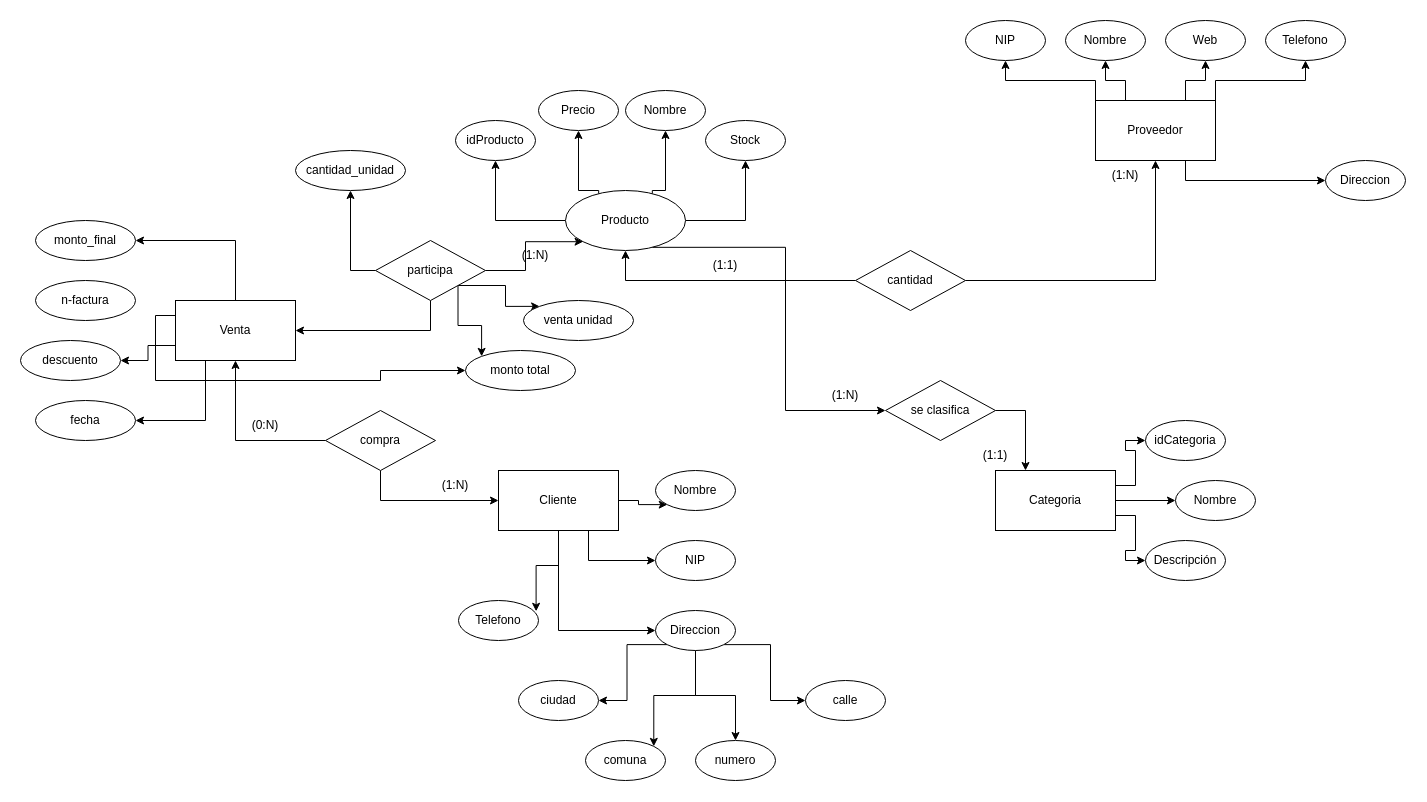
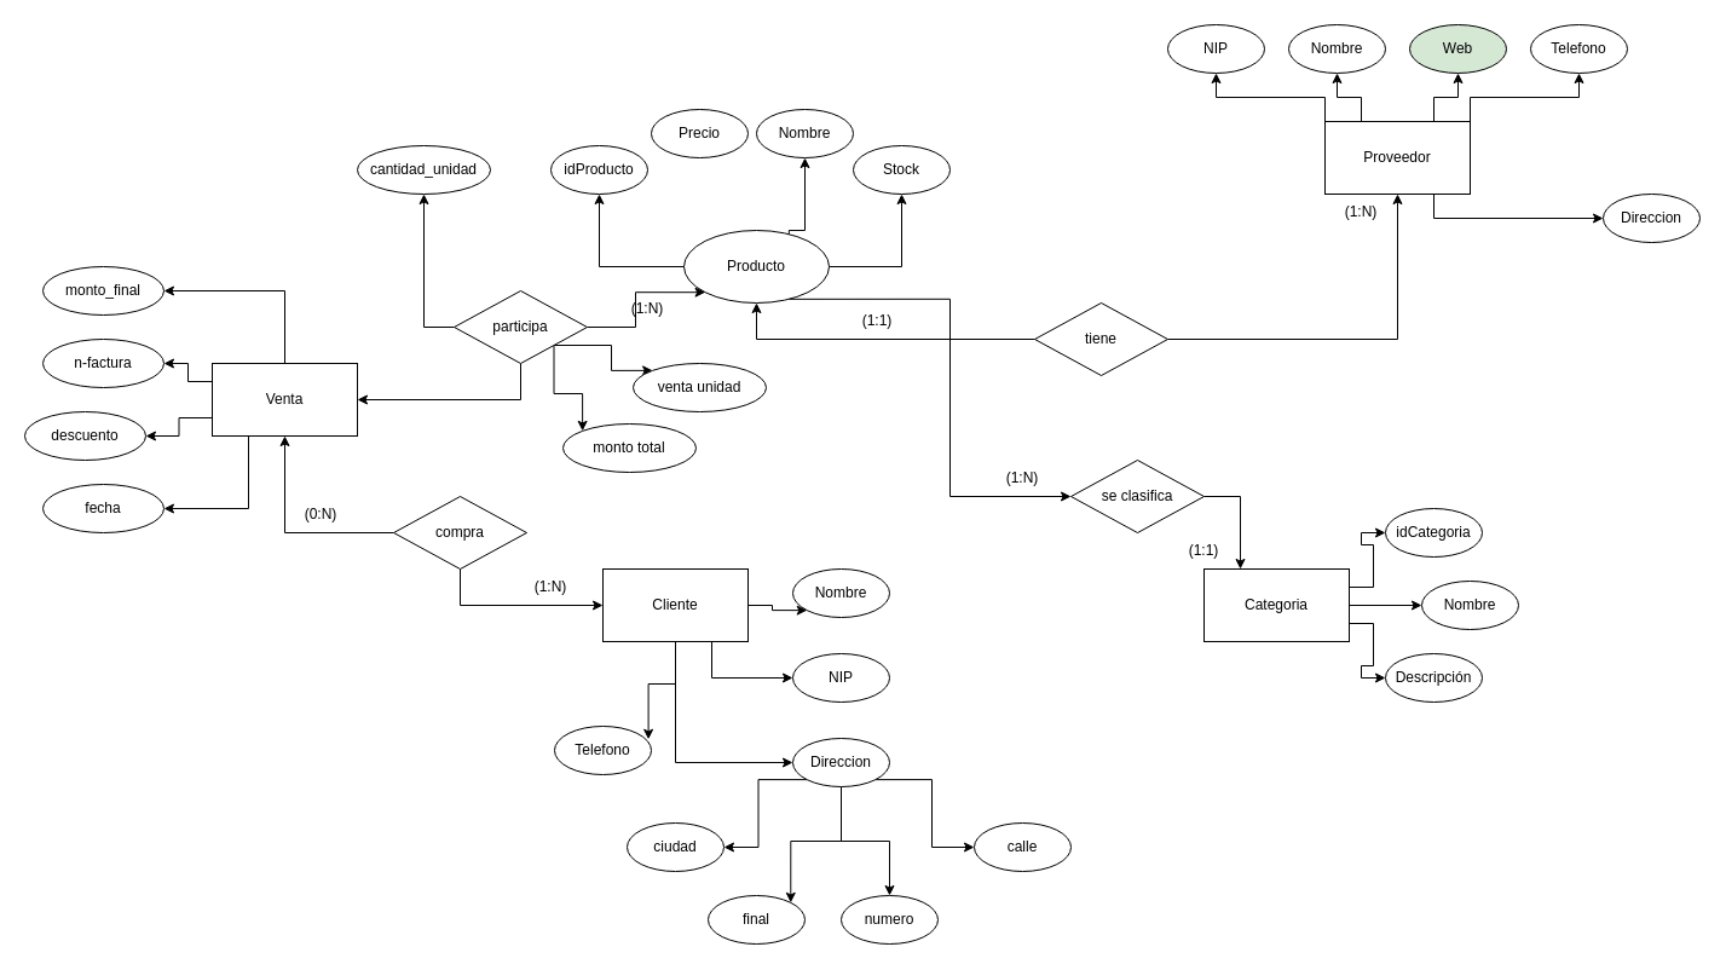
  <mxCell id="0" />
  <mxCell id="1" parent="0" />
  <mxCell id="2" style="edgeStyle=orthogonalEdgeStyle;rounded=0;orthogonalLoop=1;jettySize=auto;html=1;exitX=1;exitY=0.5;exitDx=0;exitDy=0;" parent="1" source="7" target="8" edge="1"><mxGeometry relative="1" as="geometry" /></mxCell>
  <mxCell id="3" style="edgeStyle=orthogonalEdgeStyle;rounded=0;orthogonalLoop=1;jettySize=auto;html=1;exitX=0.75;exitY=0;exitDx=0;exitDy=0;entryX=0.5;entryY=1;entryDx=0;entryDy=0;" parent="1" source="7" target="9" edge="1"><mxGeometry relative="1" as="geometry"><Array as="points"><mxPoint x="665" y="190" /></Array></mxGeometry></mxCell>
- <mxCell id="4" style="edgeStyle=orthogonalEdgeStyle;rounded=0;orthogonalLoop=1;jettySize=auto;html=1;exitX=0.25;exitY=0;exitDx=0;exitDy=0;entryX=0.5;entryY=1;entryDx=0;entryDy=0;" parent="1" source="7" target="10" edge="1"><mxGeometry relative="1" as="geometry"><Array as="points"><mxPoint x="578" y="190" /></Array></mxGeometry></mxCell>
  <mxCell id="5" style="edgeStyle=orthogonalEdgeStyle;rounded=0;orthogonalLoop=1;jettySize=auto;html=1;exitX=0;exitY=0.5;exitDx=0;exitDy=0;entryX=0.5;entryY=1;entryDx=0;entryDy=0;" parent="1" source="7" target="11" edge="1"><mxGeometry relative="1" as="geometry"><mxPoint x="515" y="160" as="targetPoint" /></mxGeometry></mxCell>
  <mxCell id="6" style="edgeStyle=orthogonalEdgeStyle;rounded=0;orthogonalLoop=1;jettySize=auto;html=1;exitX=0.75;exitY=1;exitDx=0;exitDy=0;entryX=0;entryY=0.5;entryDx=0;entryDy=0;" parent="1" source="7" target="27" edge="1"><mxGeometry relative="1" as="geometry" /></mxCell>
  <mxCell id="7" value="Producto" style="ellipse;whiteSpace=wrap;html=1;" parent="1" vertex="1"><mxGeometry x="565" y="190" width="120" height="60" as="geometry" /></mxCell>
  <mxCell id="8" value="Stock" style="ellipse;whiteSpace=wrap;html=1;" parent="1" vertex="1"><mxGeometry x="705" y="120" width="80" height="40" as="geometry" /></mxCell>
  <mxCell id="9" value="Nombre" style="ellipse;whiteSpace=wrap;html=1;" parent="1" vertex="1"><mxGeometry x="625" y="90" width="80" height="40" as="geometry" /></mxCell>
  <mxCell id="10" value="Precio" style="ellipse;whiteSpace=wrap;html=1;" parent="1" vertex="1"><mxGeometry x="538" y="90" width="80" height="40" as="geometry" /></mxCell>
  <mxCell id="11" value="idProducto" style="ellipse;whiteSpace=wrap;html=1;" parent="1" vertex="1"><mxGeometry x="455" y="120" width="80" height="40" as="geometry" /></mxCell>
  <mxCell id="12" style="edgeStyle=orthogonalEdgeStyle;rounded=0;orthogonalLoop=1;jettySize=auto;html=1;exitX=1;exitY=0.5;exitDx=0;exitDy=0;entryX=0.5;entryY=1;entryDx=0;entryDy=0;" parent="1" source="14" target="20" edge="1"><mxGeometry relative="1" as="geometry" /></mxCell>
  <mxCell id="13" style="edgeStyle=orthogonalEdgeStyle;rounded=0;orthogonalLoop=1;jettySize=auto;html=1;exitX=0;exitY=0.5;exitDx=0;exitDy=0;entryX=0.5;entryY=1;entryDx=0;entryDy=0;" parent="1" source="14" target="7" edge="1"><mxGeometry relative="1" as="geometry" /></mxCell>
- <mxCell id="14" value="cantidad" style="rhombus;whiteSpace=wrap;html=1;" parent="1" vertex="1"><mxGeometry x="855" y="250" width="110" height="60" as="geometry" /></mxCell>
+ <mxCell id="14" value="tiene" style="rhombus;whiteSpace=wrap;html=1;" parent="1" vertex="1"><mxGeometry x="855" y="250" width="110" height="60" as="geometry" /></mxCell>
  <mxCell id="15" style="edgeStyle=orthogonalEdgeStyle;rounded=0;orthogonalLoop=1;jettySize=auto;html=1;exitX=1;exitY=0;exitDx=0;exitDy=0;entryX=0.5;entryY=1;entryDx=0;entryDy=0;" parent="1" source="20" target="23" edge="1"><mxGeometry relative="1" as="geometry" /></mxCell>
  <mxCell id="16" style="edgeStyle=orthogonalEdgeStyle;rounded=0;orthogonalLoop=1;jettySize=auto;html=1;exitX=0.75;exitY=0;exitDx=0;exitDy=0;entryX=0.5;entryY=1;entryDx=0;entryDy=0;" parent="1" source="20" target="22" edge="1"><mxGeometry relative="1" as="geometry" /></mxCell>
  <mxCell id="17" style="edgeStyle=orthogonalEdgeStyle;rounded=0;orthogonalLoop=1;jettySize=auto;html=1;exitX=0.25;exitY=0;exitDx=0;exitDy=0;entryX=0.5;entryY=1;entryDx=0;entryDy=0;" parent="1" source="20" target="25" edge="1"><mxGeometry relative="1" as="geometry" /></mxCell>
  <mxCell id="18" style="edgeStyle=orthogonalEdgeStyle;rounded=0;orthogonalLoop=1;jettySize=auto;html=1;exitX=0;exitY=0;exitDx=0;exitDy=0;entryX=0.5;entryY=1;entryDx=0;entryDy=0;" parent="1" source="20" target="24" edge="1"><mxGeometry relative="1" as="geometry" /></mxCell>
  <mxCell id="19" style="edgeStyle=orthogonalEdgeStyle;rounded=0;orthogonalLoop=1;jettySize=auto;html=1;exitX=0.75;exitY=1;exitDx=0;exitDy=0;entryX=0;entryY=0.5;entryDx=0;entryDy=0;" parent="1" source="20" target="21" edge="1"><mxGeometry relative="1" as="geometry" /></mxCell>
  <mxCell id="20" value="Proveedor" style="rounded=0;whiteSpace=wrap;html=1;" parent="1" vertex="1"><mxGeometry x="1095" y="100" width="120" height="60" as="geometry" /></mxCell>
  <mxCell id="21" value="Direccion" style="ellipse;whiteSpace=wrap;html=1;" parent="1" vertex="1"><mxGeometry x="1325" y="160" width="80" height="40" as="geometry" /></mxCell>
- <mxCell id="22" value="Web" style="ellipse;whiteSpace=wrap;html=1;" parent="1" vertex="1"><mxGeometry x="1165" y="20" width="80" height="40" as="geometry" /></mxCell>
+ <mxCell id="22" value="Web" style="ellipse;whiteSpace=wrap;html=1;fillColor=#d5e8d4;" parent="1" vertex="1"><mxGeometry x="1165" y="20" width="80" height="40" as="geometry" /></mxCell>
  <mxCell id="23" value="Telefono" style="ellipse;whiteSpace=wrap;html=1;" parent="1" vertex="1"><mxGeometry x="1265" y="20" width="80" height="40" as="geometry" /></mxCell>
  <mxCell id="24" value="NIP" style="ellipse;whiteSpace=wrap;html=1;" parent="1" vertex="1"><mxGeometry x="965" y="20" width="80" height="40" as="geometry" /></mxCell>
  <mxCell id="25" value="Nombre" style="ellipse;whiteSpace=wrap;html=1;" parent="1" vertex="1"><mxGeometry x="1065" y="20" width="80" height="40" as="geometry" /></mxCell>
  <mxCell id="26" style="edgeStyle=orthogonalEdgeStyle;rounded=0;orthogonalLoop=1;jettySize=auto;html=1;exitX=1;exitY=0.5;exitDx=0;exitDy=0;entryX=0.25;entryY=0;entryDx=0;entryDy=0;" edge="1" parent="1" source="27" target="31"><mxGeometry relative="1" as="geometry" /></mxCell>
  <mxCell id="27" value="se clasifica" style="rhombus;whiteSpace=wrap;html=1;" parent="1" vertex="1"><mxGeometry x="885" y="380" width="110" height="60" as="geometry" /></mxCell>
  <mxCell id="28" style="edgeStyle=orthogonalEdgeStyle;rounded=0;orthogonalLoop=1;jettySize=auto;html=1;exitX=1;exitY=0.25;exitDx=0;exitDy=0;entryX=0;entryY=0.5;entryDx=0;entryDy=0;" edge="1" parent="1" source="31" target="32"><mxGeometry relative="1" as="geometry" /></mxCell>
  <mxCell id="29" style="edgeStyle=orthogonalEdgeStyle;rounded=0;orthogonalLoop=1;jettySize=auto;html=1;exitX=1;exitY=0.5;exitDx=0;exitDy=0;entryX=0;entryY=0.5;entryDx=0;entryDy=0;" edge="1" parent="1" source="31" target="33"><mxGeometry relative="1" as="geometry" /></mxCell>
  <mxCell id="30" style="edgeStyle=orthogonalEdgeStyle;rounded=0;orthogonalLoop=1;jettySize=auto;html=1;exitX=1;exitY=0.75;exitDx=0;exitDy=0;entryX=0;entryY=0.5;entryDx=0;entryDy=0;" edge="1" parent="1" source="31" target="34"><mxGeometry relative="1" as="geometry" /></mxCell>
  <mxCell id="31" value="Categoria" style="rounded=0;whiteSpace=wrap;html=1;" vertex="1" parent="1"><mxGeometry x="995" y="470" width="120" height="60" as="geometry" /></mxCell>
  <mxCell id="32" value="idCategoria" style="ellipse;whiteSpace=wrap;html=1;" vertex="1" parent="1"><mxGeometry x="1145" y="420" width="80" height="40" as="geometry" /></mxCell>
  <mxCell id="33" value="Nombre" style="ellipse;whiteSpace=wrap;html=1;" vertex="1" parent="1"><mxGeometry x="1175" y="480" width="80" height="40" as="geometry" /></mxCell>
  <mxCell id="34" value="Descripción" style="ellipse;whiteSpace=wrap;html=1;" vertex="1" parent="1"><mxGeometry x="1145" y="540" width="80" height="40" as="geometry" /></mxCell>
  <mxCell id="35" style="edgeStyle=orthogonalEdgeStyle;rounded=0;orthogonalLoop=1;jettySize=auto;html=1;exitX=0.5;exitY=0;exitDx=0;exitDy=0;entryX=1;entryY=0.5;entryDx=0;entryDy=0;" edge="1" parent="1" source="39" target="51"><mxGeometry relative="1" as="geometry" /></mxCell>
- <mxCell id="36" style="edgeStyle=orthogonalEdgeStyle;rounded=0;orthogonalLoop=1;jettySize=auto;html=1;exitX=0;exitY=0.25;exitDx=0;exitDy=0;" edge="1" parent="1" source="39" target="59"><mxGeometry relative="1" as="geometry" /></mxCell>
+ <mxCell id="36" style="edgeStyle=orthogonalEdgeStyle;rounded=0;orthogonalLoop=1;jettySize=auto;html=1;exitX=0;exitY=0.25;exitDx=0;exitDy=0;entryX=1;entryY=0.5;entryDx=0;entryDy=0;" edge="1" parent="1" source="39" target="52"><mxGeometry relative="1" as="geometry" /></mxCell>
  <mxCell id="37" style="edgeStyle=orthogonalEdgeStyle;rounded=0;orthogonalLoop=1;jettySize=auto;html=1;exitX=0;exitY=0.75;exitDx=0;exitDy=0;entryX=1;entryY=0.5;entryDx=0;entryDy=0;" edge="1" parent="1" source="39" target="53"><mxGeometry relative="1" as="geometry" /></mxCell>
  <mxCell id="38" style="edgeStyle=orthogonalEdgeStyle;rounded=0;orthogonalLoop=1;jettySize=auto;html=1;exitX=0.25;exitY=1;exitDx=0;exitDy=0;entryX=1;entryY=0.5;entryDx=0;entryDy=0;" edge="1" parent="1" source="39" target="54"><mxGeometry relative="1" as="geometry" /></mxCell>
  <mxCell id="39" value="Venta" style="rounded=0;whiteSpace=wrap;html=1;" vertex="1" parent="1"><mxGeometry x="175" y="300" width="120" height="60" as="geometry" /></mxCell>
  <mxCell id="40" style="edgeStyle=orthogonalEdgeStyle;rounded=0;orthogonalLoop=1;jettySize=auto;html=1;exitX=1;exitY=0.5;exitDx=0;exitDy=0;entryX=0;entryY=1;entryDx=0;entryDy=0;" edge="1" parent="1" source="43" target="60"><mxGeometry relative="1" as="geometry" /></mxCell>
  <mxCell id="41" style="edgeStyle=orthogonalEdgeStyle;rounded=0;orthogonalLoop=1;jettySize=auto;html=1;exitX=0.75;exitY=1;exitDx=0;exitDy=0;entryX=0;entryY=0.5;entryDx=0;entryDy=0;" edge="1" parent="1" source="43" target="61"><mxGeometry relative="1" as="geometry" /></mxCell>
  <mxCell id="42" style="edgeStyle=orthogonalEdgeStyle;rounded=0;orthogonalLoop=1;jettySize=auto;html=1;exitX=0.5;exitY=1;exitDx=0;exitDy=0;entryX=0;entryY=0.5;entryDx=0;entryDy=0;" edge="1" parent="1" source="43" target="66"><mxGeometry relative="1" as="geometry" /></mxCell>
  <mxCell id="43" value="Cliente" style="rounded=0;whiteSpace=wrap;html=1;" vertex="1" parent="1"><mxGeometry x="498" y="470" width="120" height="60" as="geometry" /></mxCell>
  <mxCell id="44" style="edgeStyle=orthogonalEdgeStyle;rounded=0;orthogonalLoop=1;jettySize=auto;html=1;exitX=1;exitY=0.5;exitDx=0;exitDy=0;entryX=0;entryY=1;entryDx=0;entryDy=0;" edge="1" parent="1" source="49" target="7"><mxGeometry relative="1" as="geometry" /></mxCell>
  <mxCell id="45" style="edgeStyle=orthogonalEdgeStyle;rounded=0;orthogonalLoop=1;jettySize=auto;html=1;exitX=0;exitY=0.5;exitDx=0;exitDy=0;entryX=0.5;entryY=1;entryDx=0;entryDy=0;" edge="1" parent="1" source="49" target="50"><mxGeometry relative="1" as="geometry" /></mxCell>
  <mxCell id="46" style="edgeStyle=orthogonalEdgeStyle;rounded=0;orthogonalLoop=1;jettySize=auto;html=1;exitX=0.5;exitY=1;exitDx=0;exitDy=0;entryX=1;entryY=0.5;entryDx=0;entryDy=0;" edge="1" parent="1" source="49" target="39"><mxGeometry relative="1" as="geometry" /></mxCell>
  <mxCell id="47" style="edgeStyle=orthogonalEdgeStyle;rounded=0;orthogonalLoop=1;jettySize=auto;html=1;exitX=1;exitY=1;exitDx=0;exitDy=0;entryX=0;entryY=0;entryDx=0;entryDy=0;" edge="1" parent="1" source="49" target="58"><mxGeometry relative="1" as="geometry" /></mxCell>
  <mxCell id="48" style="edgeStyle=orthogonalEdgeStyle;rounded=0;orthogonalLoop=1;jettySize=auto;html=1;exitX=1;exitY=1;exitDx=0;exitDy=0;entryX=0;entryY=0;entryDx=0;entryDy=0;" edge="1" parent="1" source="49" target="59"><mxGeometry relative="1" as="geometry" /></mxCell>
  <mxCell id="49" value="participa" style="rhombus;whiteSpace=wrap;html=1;" vertex="1" parent="1"><mxGeometry x="375" y="240" width="110" height="60" as="geometry" /></mxCell>
- <mxCell id="50" value="cantidad_unidad" style="ellipse;whiteSpace=wrap;html=1;" vertex="1" parent="1"><mxGeometry x="295" y="150" width="110" height="40" as="geometry" /></mxCell>
+ <mxCell id="50" value="cantidad_unidad" style="ellipse;whiteSpace=wrap;html=1;" vertex="1" parent="1"><mxGeometry x="295" y="120" width="110" height="40" as="geometry" /></mxCell>
  <mxCell id="51" value="monto_final" style="ellipse;whiteSpace=wrap;html=1;" vertex="1" parent="1"><mxGeometry x="35" y="220" width="100" height="40" as="geometry" /></mxCell>
  <mxCell id="52" value="n-factura" style="ellipse;whiteSpace=wrap;html=1;" vertex="1" parent="1"><mxGeometry x="35" y="280" width="100" height="40" as="geometry" /></mxCell>
  <mxCell id="53" value="descuento" style="ellipse;whiteSpace=wrap;html=1;" vertex="1" parent="1"><mxGeometry x="20" y="340" width="100" height="40" as="geometry" /></mxCell>
  <mxCell id="54" value="fecha" style="ellipse;whiteSpace=wrap;html=1;" vertex="1" parent="1"><mxGeometry x="35" y="400" width="100" height="40" as="geometry" /></mxCell>
  <mxCell id="55" style="edgeStyle=orthogonalEdgeStyle;rounded=0;orthogonalLoop=1;jettySize=auto;html=1;exitX=0;exitY=0.5;exitDx=0;exitDy=0;entryX=0.5;entryY=1;entryDx=0;entryDy=0;" edge="1" parent="1" source="57" target="39"><mxGeometry relative="1" as="geometry" /></mxCell>
  <mxCell id="56" style="edgeStyle=orthogonalEdgeStyle;rounded=0;orthogonalLoop=1;jettySize=auto;html=1;exitX=0.5;exitY=1;exitDx=0;exitDy=0;entryX=0;entryY=0.5;entryDx=0;entryDy=0;" edge="1" parent="1" source="57" target="43"><mxGeometry relative="1" as="geometry" /></mxCell>
  <mxCell id="57" value="compra" style="rhombus;whiteSpace=wrap;html=1;" vertex="1" parent="1"><mxGeometry x="325" y="410" width="110" height="60" as="geometry" /></mxCell>
  <mxCell id="58" value="venta unidad" style="ellipse;whiteSpace=wrap;html=1;" vertex="1" parent="1"><mxGeometry x="523" y="300" width="110" height="40" as="geometry" /></mxCell>
  <mxCell id="59" value="monto total" style="ellipse;whiteSpace=wrap;html=1;" vertex="1" parent="1"><mxGeometry x="465" y="350" width="110" height="40" as="geometry" /></mxCell>
  <mxCell id="60" value="Nombre" style="ellipse;whiteSpace=wrap;html=1;" vertex="1" parent="1"><mxGeometry x="655" y="470" width="80" height="40" as="geometry" /></mxCell>
  <mxCell id="61" value="NIP" style="ellipse;whiteSpace=wrap;html=1;" vertex="1" parent="1"><mxGeometry x="655" y="540" width="80" height="40" as="geometry" /></mxCell>
  <mxCell id="62" style="edgeStyle=orthogonalEdgeStyle;rounded=0;orthogonalLoop=1;jettySize=auto;html=1;exitX=0;exitY=1;exitDx=0;exitDy=0;entryX=1;entryY=0.5;entryDx=0;entryDy=0;" edge="1" parent="1" source="66" target="68"><mxGeometry relative="1" as="geometry" /></mxCell>
  <mxCell id="63" style="edgeStyle=orthogonalEdgeStyle;rounded=0;orthogonalLoop=1;jettySize=auto;html=1;exitX=0.5;exitY=1;exitDx=0;exitDy=0;entryX=1;entryY=0;entryDx=0;entryDy=0;" edge="1" parent="1" source="66" target="69"><mxGeometry relative="1" as="geometry" /></mxCell>
  <mxCell id="64" style="edgeStyle=orthogonalEdgeStyle;rounded=0;orthogonalLoop=1;jettySize=auto;html=1;exitX=0.5;exitY=1;exitDx=0;exitDy=0;entryX=0.5;entryY=0;entryDx=0;entryDy=0;" edge="1" parent="1" source="66" target="70"><mxGeometry relative="1" as="geometry" /></mxCell>
  <mxCell id="65" style="edgeStyle=orthogonalEdgeStyle;rounded=0;orthogonalLoop=1;jettySize=auto;html=1;exitX=1;exitY=1;exitDx=0;exitDy=0;entryX=0;entryY=0.5;entryDx=0;entryDy=0;" edge="1" parent="1" source="66" target="71"><mxGeometry relative="1" as="geometry" /></mxCell>
  <mxCell id="66" value="Direccion" style="ellipse;whiteSpace=wrap;html=1;" vertex="1" parent="1"><mxGeometry x="655" y="610" width="80" height="40" as="geometry" /></mxCell>
  <mxCell id="67" value="Telefono" style="ellipse;whiteSpace=wrap;html=1;" vertex="1" parent="1"><mxGeometry x="458" y="600" width="80" height="40" as="geometry" /></mxCell>
  <mxCell id="68" value="ciudad" style="ellipse;whiteSpace=wrap;html=1;" vertex="1" parent="1"><mxGeometry x="518" y="680" width="80" height="40" as="geometry" /></mxCell>
- <mxCell id="69" value="comuna" style="ellipse;whiteSpace=wrap;html=1;" vertex="1" parent="1"><mxGeometry x="585" y="740" width="80" height="40" as="geometry" /></mxCell>
+ <mxCell id="69" value="final" style="ellipse;whiteSpace=wrap;html=1;" vertex="1" parent="1"><mxGeometry x="585" y="740" width="80" height="40" as="geometry" /></mxCell>
  <mxCell id="70" value="numero" style="ellipse;whiteSpace=wrap;html=1;" vertex="1" parent="1"><mxGeometry x="695" y="740" width="80" height="40" as="geometry" /></mxCell>
  <mxCell id="71" value="calle" style="ellipse;whiteSpace=wrap;html=1;" vertex="1" parent="1"><mxGeometry x="805" y="680" width="80" height="40" as="geometry" /></mxCell>
  <mxCell id="72" style="edgeStyle=orthogonalEdgeStyle;rounded=0;orthogonalLoop=1;jettySize=auto;html=1;exitX=0.5;exitY=1;exitDx=0;exitDy=0;entryX=0.97;entryY=0.27;entryDx=0;entryDy=0;entryPerimeter=0;" edge="1" parent="1" source="43" target="67"><mxGeometry relative="1" as="geometry" /></mxCell>
  <mxCell id="73" value="(1:N)" style="text;html=1;align=center;verticalAlign=middle;whiteSpace=wrap;rounded=0;" vertex="1" parent="1"><mxGeometry x="815" y="380" width="60" height="30" as="geometry" /></mxCell>
  <mxCell id="74" value="(1:1)" style="text;html=1;align=center;verticalAlign=middle;whiteSpace=wrap;rounded=0;" vertex="1" parent="1"><mxGeometry x="965" y="440" width="60" height="30" as="geometry" /></mxCell>
  <mxCell id="75" value="(1:N)" style="text;html=1;align=center;verticalAlign=middle;whiteSpace=wrap;rounded=0;" vertex="1" parent="1"><mxGeometry x="425" y="470" width="60" height="30" as="geometry" /></mxCell>
  <mxCell id="76" value="(1:N)" style="text;html=1;align=center;verticalAlign=middle;whiteSpace=wrap;rounded=0;" vertex="1" parent="1"><mxGeometry x="505" y="240" width="60" height="30" as="geometry" /></mxCell>
  <mxCell id="77" value="(1:N)" style="text;html=1;align=center;verticalAlign=middle;whiteSpace=wrap;rounded=0;" vertex="1" parent="1"><mxGeometry x="1095" y="160" width="60" height="30" as="geometry" /></mxCell>
  <mxCell id="78" value="(1:1)" style="text;html=1;align=center;verticalAlign=middle;whiteSpace=wrap;rounded=0;" vertex="1" parent="1"><mxGeometry x="695" y="250" width="60" height="30" as="geometry" /></mxCell>
  <mxCell id="79" value="(0:N)" style="text;html=1;align=center;verticalAlign=middle;whiteSpace=wrap;rounded=0;" vertex="1" parent="1"><mxGeometry x="235" y="410" width="60" height="30" as="geometry" /></mxCell>
